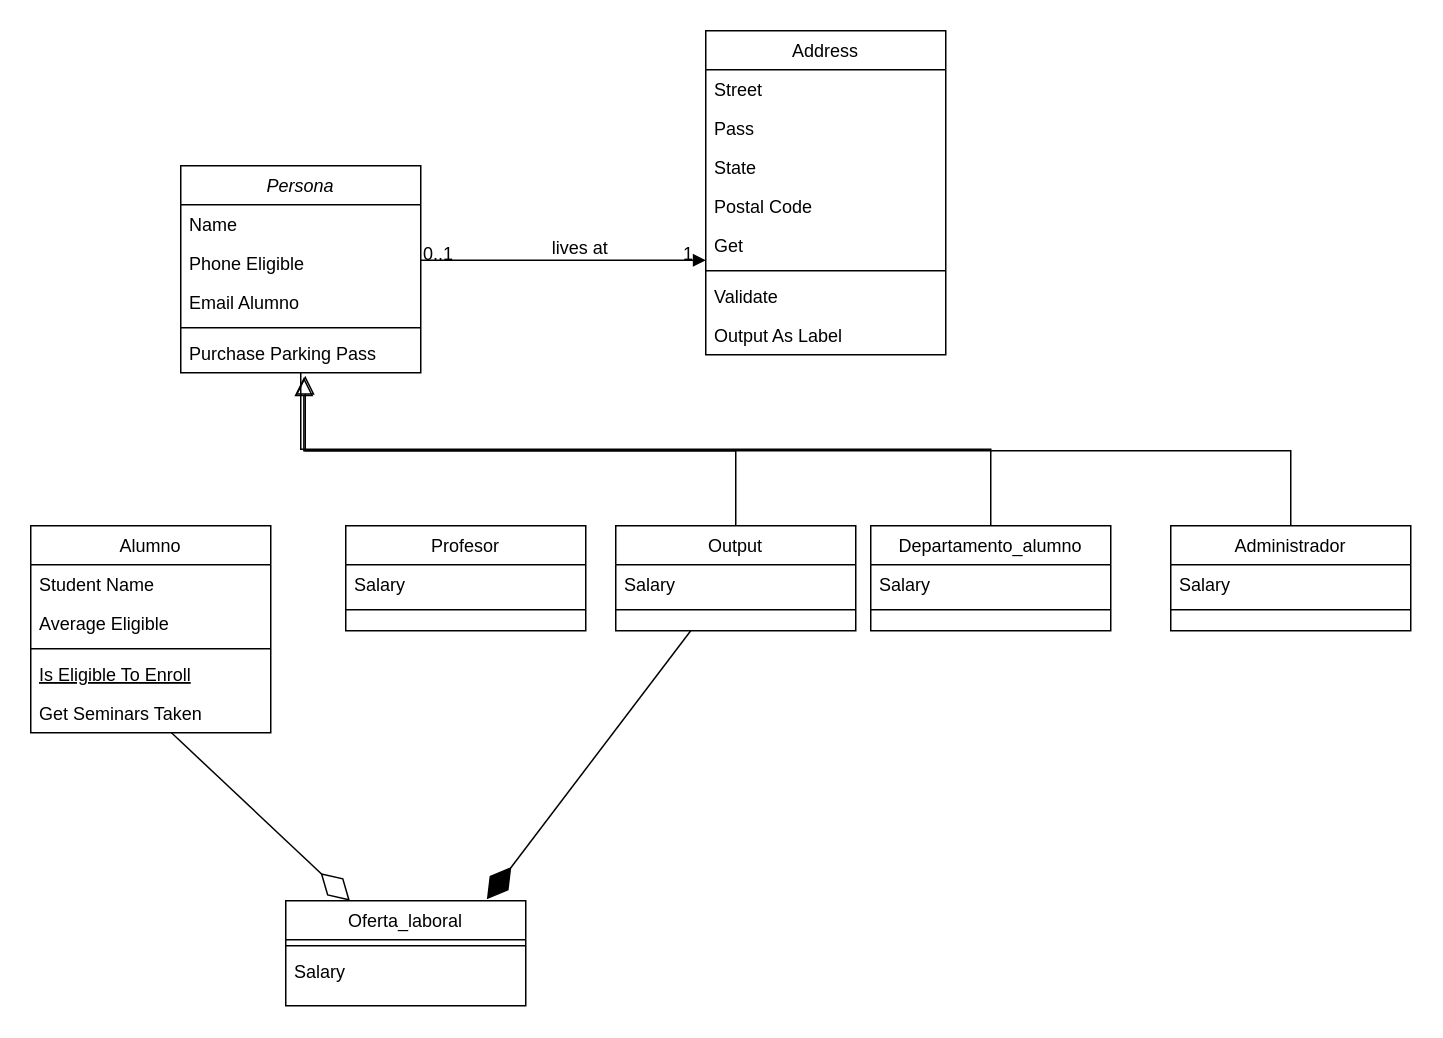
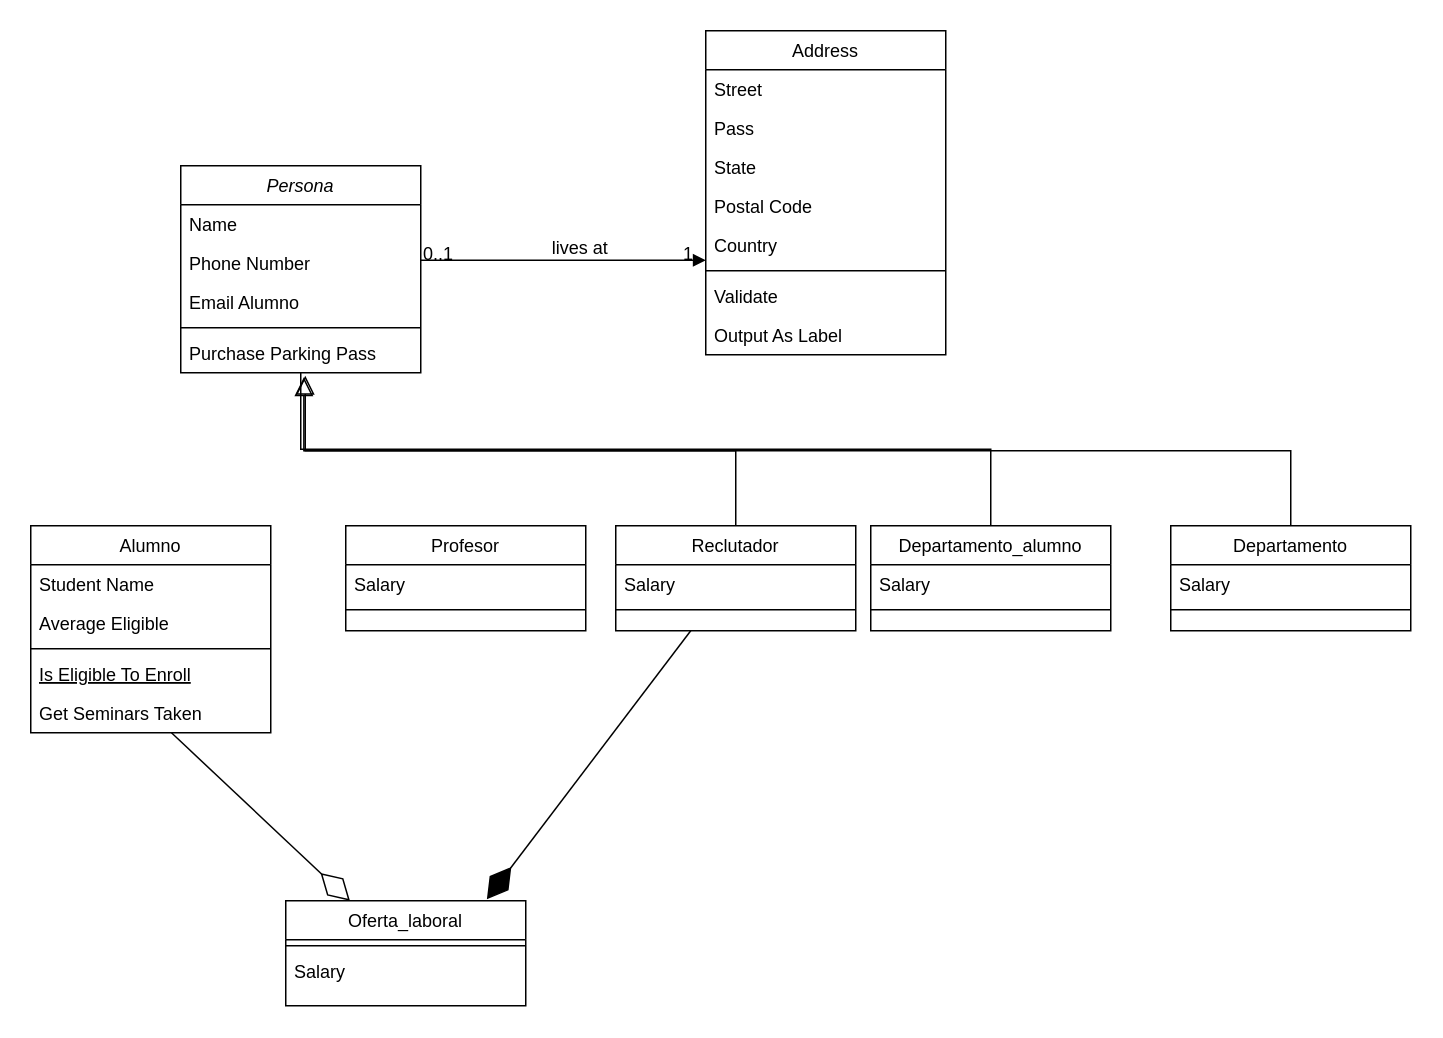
  <mxCell id="0" />
  <mxCell id="1" parent="0" />
  <mxCell id="2" value="Persona" style="swimlane;fontStyle=2;align=center;verticalAlign=top;childLayout=stackLayout;horizontal=1;startSize=26;horizontalStack=0;resizeParent=1;resizeLast=0;collapsible=1;marginBottom=0;rounded=0;shadow=0;strokeWidth=1;" vertex="1" parent="1"><mxGeometry x="120" y="110" width="160" height="138" as="geometry"><mxRectangle x="230" y="140" width="160" height="26" as="alternateBounds" /></mxGeometry></mxCell>
  <mxCell id="3" value="Name" style="text;align=left;verticalAlign=top;spacingLeft=4;spacingRight=4;overflow=hidden;rotatable=0;points=[[0,0.5],[1,0.5]];portConstraint=eastwest;" vertex="1" parent="2"><mxGeometry y="26" width="160" height="26" as="geometry" /></mxCell>
- <mxCell id="4" value="Phone Eligible" style="text;align=left;verticalAlign=top;spacingLeft=4;spacingRight=4;overflow=hidden;rotatable=0;points=[[0,0.5],[1,0.5]];portConstraint=eastwest;rounded=0;shadow=0;html=0;" vertex="1" parent="2"><mxGeometry y="52" width="160" height="26" as="geometry" /></mxCell>
+ <mxCell id="4" value="Phone Number" style="text;align=left;verticalAlign=top;spacingLeft=4;spacingRight=4;overflow=hidden;rotatable=0;points=[[0,0.5],[1,0.5]];portConstraint=eastwest;rounded=0;shadow=0;html=0;" vertex="1" parent="2"><mxGeometry y="52" width="160" height="26" as="geometry" /></mxCell>
  <mxCell id="5" value="Email Alumno" style="text;align=left;verticalAlign=top;spacingLeft=4;spacingRight=4;overflow=hidden;rotatable=0;points=[[0,0.5],[1,0.5]];portConstraint=eastwest;rounded=0;shadow=0;html=0;" vertex="1" parent="2"><mxGeometry y="78" width="160" height="26" as="geometry" /></mxCell>
  <mxCell id="6" value="" style="line;html=1;strokeWidth=1;align=left;verticalAlign=middle;spacingTop=-1;spacingLeft=3;spacingRight=3;rotatable=0;labelPosition=right;points=[];portConstraint=eastwest;" vertex="1" parent="2"><mxGeometry y="104" width="160" height="8" as="geometry" /></mxCell>
  <mxCell id="7" value="Purchase Parking Pass" style="text;align=left;verticalAlign=top;spacingLeft=4;spacingRight=4;overflow=hidden;rotatable=0;points=[[0,0.5],[1,0.5]];portConstraint=eastwest;" vertex="1" parent="2"><mxGeometry y="112" width="160" height="26" as="geometry" /></mxCell>
  <mxCell id="8" value="Alumno" style="swimlane;fontStyle=0;align=center;verticalAlign=top;childLayout=stackLayout;horizontal=1;startSize=26;horizontalStack=0;resizeParent=1;resizeLast=0;collapsible=1;marginBottom=0;rounded=0;shadow=0;strokeWidth=1;" vertex="1" parent="1"><mxGeometry x="20" y="350" width="160" height="138" as="geometry"><mxRectangle x="130" y="380" width="160" height="26" as="alternateBounds" /></mxGeometry></mxCell>
  <mxCell id="9" value="Student Name" style="text;align=left;verticalAlign=top;spacingLeft=4;spacingRight=4;overflow=hidden;rotatable=0;points=[[0,0.5],[1,0.5]];portConstraint=eastwest;" vertex="1" parent="8"><mxGeometry y="26" width="160" height="26" as="geometry" /></mxCell>
  <mxCell id="10" value="Average Eligible" style="text;align=left;verticalAlign=top;spacingLeft=4;spacingRight=4;overflow=hidden;rotatable=0;points=[[0,0.5],[1,0.5]];portConstraint=eastwest;rounded=0;shadow=0;html=0;" vertex="1" parent="8"><mxGeometry y="52" width="160" height="26" as="geometry" /></mxCell>
  <mxCell id="11" value="" style="line;html=1;strokeWidth=1;align=left;verticalAlign=middle;spacingTop=-1;spacingLeft=3;spacingRight=3;rotatable=0;labelPosition=right;points=[];portConstraint=eastwest;" vertex="1" parent="8"><mxGeometry y="78" width="160" height="8" as="geometry" /></mxCell>
  <mxCell id="12" value="Is Eligible To Enroll" style="text;align=left;verticalAlign=top;spacingLeft=4;spacingRight=4;overflow=hidden;rotatable=0;points=[[0,0.5],[1,0.5]];portConstraint=eastwest;fontStyle=4" vertex="1" parent="8"><mxGeometry y="86" width="160" height="26" as="geometry" /></mxCell>
  <mxCell id="13" value="Get Seminars Taken" style="text;align=left;verticalAlign=top;spacingLeft=4;spacingRight=4;overflow=hidden;rotatable=0;points=[[0,0.5],[1,0.5]];portConstraint=eastwest;" vertex="1" parent="8"><mxGeometry y="112" width="160" height="26" as="geometry" /></mxCell>
  <mxCell id="14" value="Profesor" style="swimlane;fontStyle=0;align=center;verticalAlign=top;childLayout=stackLayout;horizontal=1;startSize=26;horizontalStack=0;resizeParent=1;resizeLast=0;collapsible=1;marginBottom=0;rounded=0;shadow=0;strokeWidth=1;" vertex="1" parent="1"><mxGeometry x="230" y="350" width="160" height="70" as="geometry"><mxRectangle x="340" y="380" width="170" height="26" as="alternateBounds" /></mxGeometry></mxCell>
  <mxCell id="15" value="Salary" style="text;align=left;verticalAlign=top;spacingLeft=4;spacingRight=4;overflow=hidden;rotatable=0;points=[[0,0.5],[1,0.5]];portConstraint=eastwest;" vertex="1" parent="14"><mxGeometry y="26" width="160" height="26" as="geometry" /></mxCell>
  <mxCell id="16" value="" style="line;html=1;strokeWidth=1;align=left;verticalAlign=middle;spacingTop=-1;spacingLeft=3;spacingRight=3;rotatable=0;labelPosition=right;points=[];portConstraint=eastwest;" vertex="1" parent="14"><mxGeometry y="52" width="160" height="8" as="geometry" /></mxCell>
  <mxCell id="17" value="Address" style="swimlane;fontStyle=0;align=center;verticalAlign=top;childLayout=stackLayout;horizontal=1;startSize=26;horizontalStack=0;resizeParent=1;resizeLast=0;collapsible=1;marginBottom=0;rounded=0;shadow=0;strokeWidth=1;" vertex="1" parent="1"><mxGeometry x="470" y="20" width="160" height="216" as="geometry"><mxRectangle x="550" y="140" width="160" height="26" as="alternateBounds" /></mxGeometry></mxCell>
  <mxCell id="18" value="Street" style="text;align=left;verticalAlign=top;spacingLeft=4;spacingRight=4;overflow=hidden;rotatable=0;points=[[0,0.5],[1,0.5]];portConstraint=eastwest;" vertex="1" parent="17"><mxGeometry y="26" width="160" height="26" as="geometry" /></mxCell>
  <mxCell id="19" value="Pass" style="text;align=left;verticalAlign=top;spacingLeft=4;spacingRight=4;overflow=hidden;rotatable=0;points=[[0,0.5],[1,0.5]];portConstraint=eastwest;rounded=0;shadow=0;html=0;" vertex="1" parent="17"><mxGeometry y="52" width="160" height="26" as="geometry" /></mxCell>
  <mxCell id="20" value="State" style="text;align=left;verticalAlign=top;spacingLeft=4;spacingRight=4;overflow=hidden;rotatable=0;points=[[0,0.5],[1,0.5]];portConstraint=eastwest;rounded=0;shadow=0;html=0;" vertex="1" parent="17"><mxGeometry y="78" width="160" height="26" as="geometry" /></mxCell>
  <mxCell id="21" value="Postal Code" style="text;align=left;verticalAlign=top;spacingLeft=4;spacingRight=4;overflow=hidden;rotatable=0;points=[[0,0.5],[1,0.5]];portConstraint=eastwest;rounded=0;shadow=0;html=0;" vertex="1" parent="17"><mxGeometry y="104" width="160" height="26" as="geometry" /></mxCell>
- <mxCell id="22" value="Get" style="text;align=left;verticalAlign=top;spacingLeft=4;spacingRight=4;overflow=hidden;rotatable=0;points=[[0,0.5],[1,0.5]];portConstraint=eastwest;rounded=0;shadow=0;html=0;" vertex="1" parent="17"><mxGeometry y="130" width="160" height="26" as="geometry" /></mxCell>
+ <mxCell id="22" value="Country" style="text;align=left;verticalAlign=top;spacingLeft=4;spacingRight=4;overflow=hidden;rotatable=0;points=[[0,0.5],[1,0.5]];portConstraint=eastwest;rounded=0;shadow=0;html=0;" vertex="1" parent="17"><mxGeometry y="130" width="160" height="26" as="geometry" /></mxCell>
  <mxCell id="23" value="" style="line;html=1;strokeWidth=1;align=left;verticalAlign=middle;spacingTop=-1;spacingLeft=3;spacingRight=3;rotatable=0;labelPosition=right;points=[];portConstraint=eastwest;" vertex="1" parent="17"><mxGeometry y="156" width="160" height="8" as="geometry" /></mxCell>
  <mxCell id="24" value="Validate" style="text;align=left;verticalAlign=top;spacingLeft=4;spacingRight=4;overflow=hidden;rotatable=0;points=[[0,0.5],[1,0.5]];portConstraint=eastwest;" vertex="1" parent="17"><mxGeometry y="164" width="160" height="26" as="geometry" /></mxCell>
  <mxCell id="25" value="Output As Label" style="text;align=left;verticalAlign=top;spacingLeft=4;spacingRight=4;overflow=hidden;rotatable=0;points=[[0,0.5],[1,0.5]];portConstraint=eastwest;" vertex="1" parent="17"><mxGeometry y="190" width="160" height="26" as="geometry" /></mxCell>
  <mxCell id="26" value="" style="endArrow=block;shadow=0;strokeWidth=1;rounded=0;endFill=1;edgeStyle=elbowEdgeStyle;elbow=vertical;" edge="1" parent="1" source="2" target="17"><mxGeometry x="0.5" y="41" relative="1" as="geometry"><mxPoint x="280" y="182" as="sourcePoint" /><mxPoint x="440" y="182" as="targetPoint" /><mxPoint x="-40" y="32" as="offset" /></mxGeometry></mxCell>
  <mxCell id="27" value="0..1" style="resizable=0;align=left;verticalAlign=bottom;labelBackgroundColor=none;fontSize=12;" connectable="0" vertex="1" parent="26"><mxGeometry x="-1" relative="1" as="geometry"><mxPoint y="4" as="offset" /></mxGeometry></mxCell>
  <mxCell id="28" value="1" style="resizable=0;align=right;verticalAlign=bottom;labelBackgroundColor=none;fontSize=12;" connectable="0" vertex="1" parent="26"><mxGeometry x="1" relative="1" as="geometry"><mxPoint x="-7" y="4" as="offset" /></mxGeometry></mxCell>
  <mxCell id="29" value="lives at" style="text;html=1;resizable=0;points=[];;align=center;verticalAlign=middle;labelBackgroundColor=none;rounded=0;shadow=0;strokeWidth=1;fontSize=12;" vertex="1" connectable="0" parent="26"><mxGeometry x="0.5" y="49" relative="1" as="geometry"><mxPoint x="-38" y="40" as="offset" /></mxGeometry></mxCell>
- <mxCell id="30" value="Output" style="swimlane;fontStyle=0;align=center;verticalAlign=top;childLayout=stackLayout;horizontal=1;startSize=26;horizontalStack=0;resizeParent=1;resizeLast=0;collapsible=1;marginBottom=0;rounded=0;shadow=0;strokeWidth=1;" vertex="1" parent="1"><mxGeometry x="410" y="350" width="160" height="70" as="geometry"><mxRectangle x="340" y="380" width="170" height="26" as="alternateBounds" /></mxGeometry></mxCell>
+ <mxCell id="30" value="Reclutador" style="swimlane;fontStyle=0;align=center;verticalAlign=top;childLayout=stackLayout;horizontal=1;startSize=26;horizontalStack=0;resizeParent=1;resizeLast=0;collapsible=1;marginBottom=0;rounded=0;shadow=0;strokeWidth=1;" vertex="1" parent="1"><mxGeometry x="410" y="350" width="160" height="70" as="geometry"><mxRectangle x="340" y="380" width="170" height="26" as="alternateBounds" /></mxGeometry></mxCell>
  <mxCell id="31" value="Salary" style="text;align=left;verticalAlign=top;spacingLeft=4;spacingRight=4;overflow=hidden;rotatable=0;points=[[0,0.5],[1,0.5]];portConstraint=eastwest;" vertex="1" parent="30"><mxGeometry y="26" width="160" height="26" as="geometry" /></mxCell>
  <mxCell id="32" value="" style="line;html=1;strokeWidth=1;align=left;verticalAlign=middle;spacingTop=-1;spacingLeft=3;spacingRight=3;rotatable=0;labelPosition=right;points=[];portConstraint=eastwest;" vertex="1" parent="30"><mxGeometry y="52" width="160" height="8" as="geometry" /></mxCell>
  <mxCell id="33" value="Departamento_alumno" style="swimlane;fontStyle=0;align=center;verticalAlign=top;childLayout=stackLayout;horizontal=1;startSize=26;horizontalStack=0;resizeParent=1;resizeLast=0;collapsible=1;marginBottom=0;rounded=0;shadow=0;strokeWidth=1;" vertex="1" parent="1"><mxGeometry x="580" y="350" width="160" height="70" as="geometry"><mxRectangle x="340" y="380" width="170" height="26" as="alternateBounds" /></mxGeometry></mxCell>
  <mxCell id="34" value="Salary" style="text;align=left;verticalAlign=top;spacingLeft=4;spacingRight=4;overflow=hidden;rotatable=0;points=[[0,0.5],[1,0.5]];portConstraint=eastwest;" vertex="1" parent="33"><mxGeometry y="26" width="160" height="26" as="geometry" /></mxCell>
  <mxCell id="35" value="" style="line;html=1;strokeWidth=1;align=left;verticalAlign=middle;spacingTop=-1;spacingLeft=3;spacingRight=3;rotatable=0;labelPosition=right;points=[];portConstraint=eastwest;" vertex="1" parent="33"><mxGeometry y="52" width="160" height="8" as="geometry" /></mxCell>
  <mxCell id="36" value="" style="endArrow=none;endSize=10;endFill=0;shadow=0;strokeWidth=1;rounded=0;edgeStyle=elbowEdgeStyle;elbow=vertical;exitX=0.5;exitY=0;exitDx=0;exitDy=0;" edge="1" parent="1" source="33" target="7"><mxGeometry width="160" relative="1" as="geometry"><mxPoint x="330" y="370" as="sourcePoint" /><mxPoint x="220" y="268" as="targetPoint" /></mxGeometry></mxCell>
  <mxCell id="37" value="" style="endArrow=block;endSize=10;endFill=0;shadow=0;strokeWidth=1;rounded=0;edgeStyle=elbowEdgeStyle;elbow=vertical;exitX=0.5;exitY=0;exitDx=0;exitDy=0;entryX=0.513;entryY=1.115;entryDx=0;entryDy=0;entryPerimeter=0;" edge="1" parent="1" source="30" target="7"><mxGeometry width="160" relative="1" as="geometry"><mxPoint x="340" y="380" as="sourcePoint" /><mxPoint x="230" y="278" as="targetPoint" /></mxGeometry></mxCell>
  <mxCell id="38" value="Oferta_laboral" style="swimlane;fontStyle=0;align=center;verticalAlign=top;childLayout=stackLayout;horizontal=1;startSize=26;horizontalStack=0;resizeParent=1;resizeLast=0;collapsible=1;marginBottom=0;rounded=0;shadow=0;strokeWidth=1;" vertex="1" parent="1"><mxGeometry x="190" y="600" width="160" height="70" as="geometry"><mxRectangle x="340" y="380" width="170" height="26" as="alternateBounds" /></mxGeometry></mxCell>
  <mxCell id="39" value="" style="line;html=1;strokeWidth=1;align=left;verticalAlign=middle;spacingTop=-1;spacingLeft=3;spacingRight=3;rotatable=0;labelPosition=right;points=[];portConstraint=eastwest;" vertex="1" parent="38"><mxGeometry y="26" width="160" height="8" as="geometry" /></mxCell>
  <mxCell id="40" value="Salary" style="text;align=left;verticalAlign=top;spacingLeft=4;spacingRight=4;overflow=hidden;rotatable=0;points=[[0,0.5],[1,0.5]];portConstraint=eastwest;" vertex="1" parent="38"><mxGeometry y="34" width="160" height="26" as="geometry" /></mxCell>
  <mxCell id="41" value="" style="endArrow=diamondThin;endFill=1;endSize=24;html=1;rounded=0;entryX=0.838;entryY=-0.014;entryDx=0;entryDy=0;entryPerimeter=0;" edge="1" parent="1" target="38"><mxGeometry width="160" relative="1" as="geometry"><mxPoint x="460" y="420" as="sourcePoint" /><mxPoint x="390" y="380" as="targetPoint" /></mxGeometry></mxCell>
  <mxCell id="42" value="" style="endArrow=diamondThin;endFill=0;endSize=24;html=1;rounded=0;" edge="1" parent="1" source="13" target="38"><mxGeometry width="160" relative="1" as="geometry"><mxPoint x="230" y="380" as="sourcePoint" /><mxPoint x="390" y="380" as="targetPoint" /></mxGeometry></mxCell>
  <mxCell id="43" value="" style="endArrow=block;endSize=10;endFill=0;shadow=0;strokeWidth=1;rounded=0;edgeStyle=elbowEdgeStyle;elbow=vertical;" edge="1" parent="1" source="44"><mxGeometry width="160" relative="1" as="geometry"><mxPoint x="670" y="360" as="sourcePoint" /><mxPoint x="203" y="250" as="targetPoint" /></mxGeometry></mxCell>
- <mxCell id="44" value="Administrador" style="swimlane;fontStyle=0;align=center;verticalAlign=top;childLayout=stackLayout;horizontal=1;startSize=26;horizontalStack=0;resizeParent=1;resizeLast=0;collapsible=1;marginBottom=0;rounded=0;shadow=0;strokeWidth=1;" vertex="1" parent="1"><mxGeometry x="780" y="350" width="160" height="70" as="geometry"><mxRectangle x="340" y="380" width="170" height="26" as="alternateBounds" /></mxGeometry></mxCell>
+ <mxCell id="44" value="Departamento" style="swimlane;fontStyle=0;align=center;verticalAlign=top;childLayout=stackLayout;horizontal=1;startSize=26;horizontalStack=0;resizeParent=1;resizeLast=0;collapsible=1;marginBottom=0;rounded=0;shadow=0;strokeWidth=1;" vertex="1" parent="1"><mxGeometry x="780" y="350" width="160" height="70" as="geometry"><mxRectangle x="340" y="380" width="170" height="26" as="alternateBounds" /></mxGeometry></mxCell>
  <mxCell id="45" value="Salary" style="text;align=left;verticalAlign=top;spacingLeft=4;spacingRight=4;overflow=hidden;rotatable=0;points=[[0,0.5],[1,0.5]];portConstraint=eastwest;" vertex="1" parent="44"><mxGeometry y="26" width="160" height="26" as="geometry" /></mxCell>
  <mxCell id="46" value="" style="line;html=1;strokeWidth=1;align=left;verticalAlign=middle;spacingTop=-1;spacingLeft=3;spacingRight=3;rotatable=0;labelPosition=right;points=[];portConstraint=eastwest;" vertex="1" parent="44"><mxGeometry y="52" width="160" height="8" as="geometry" /></mxCell>
